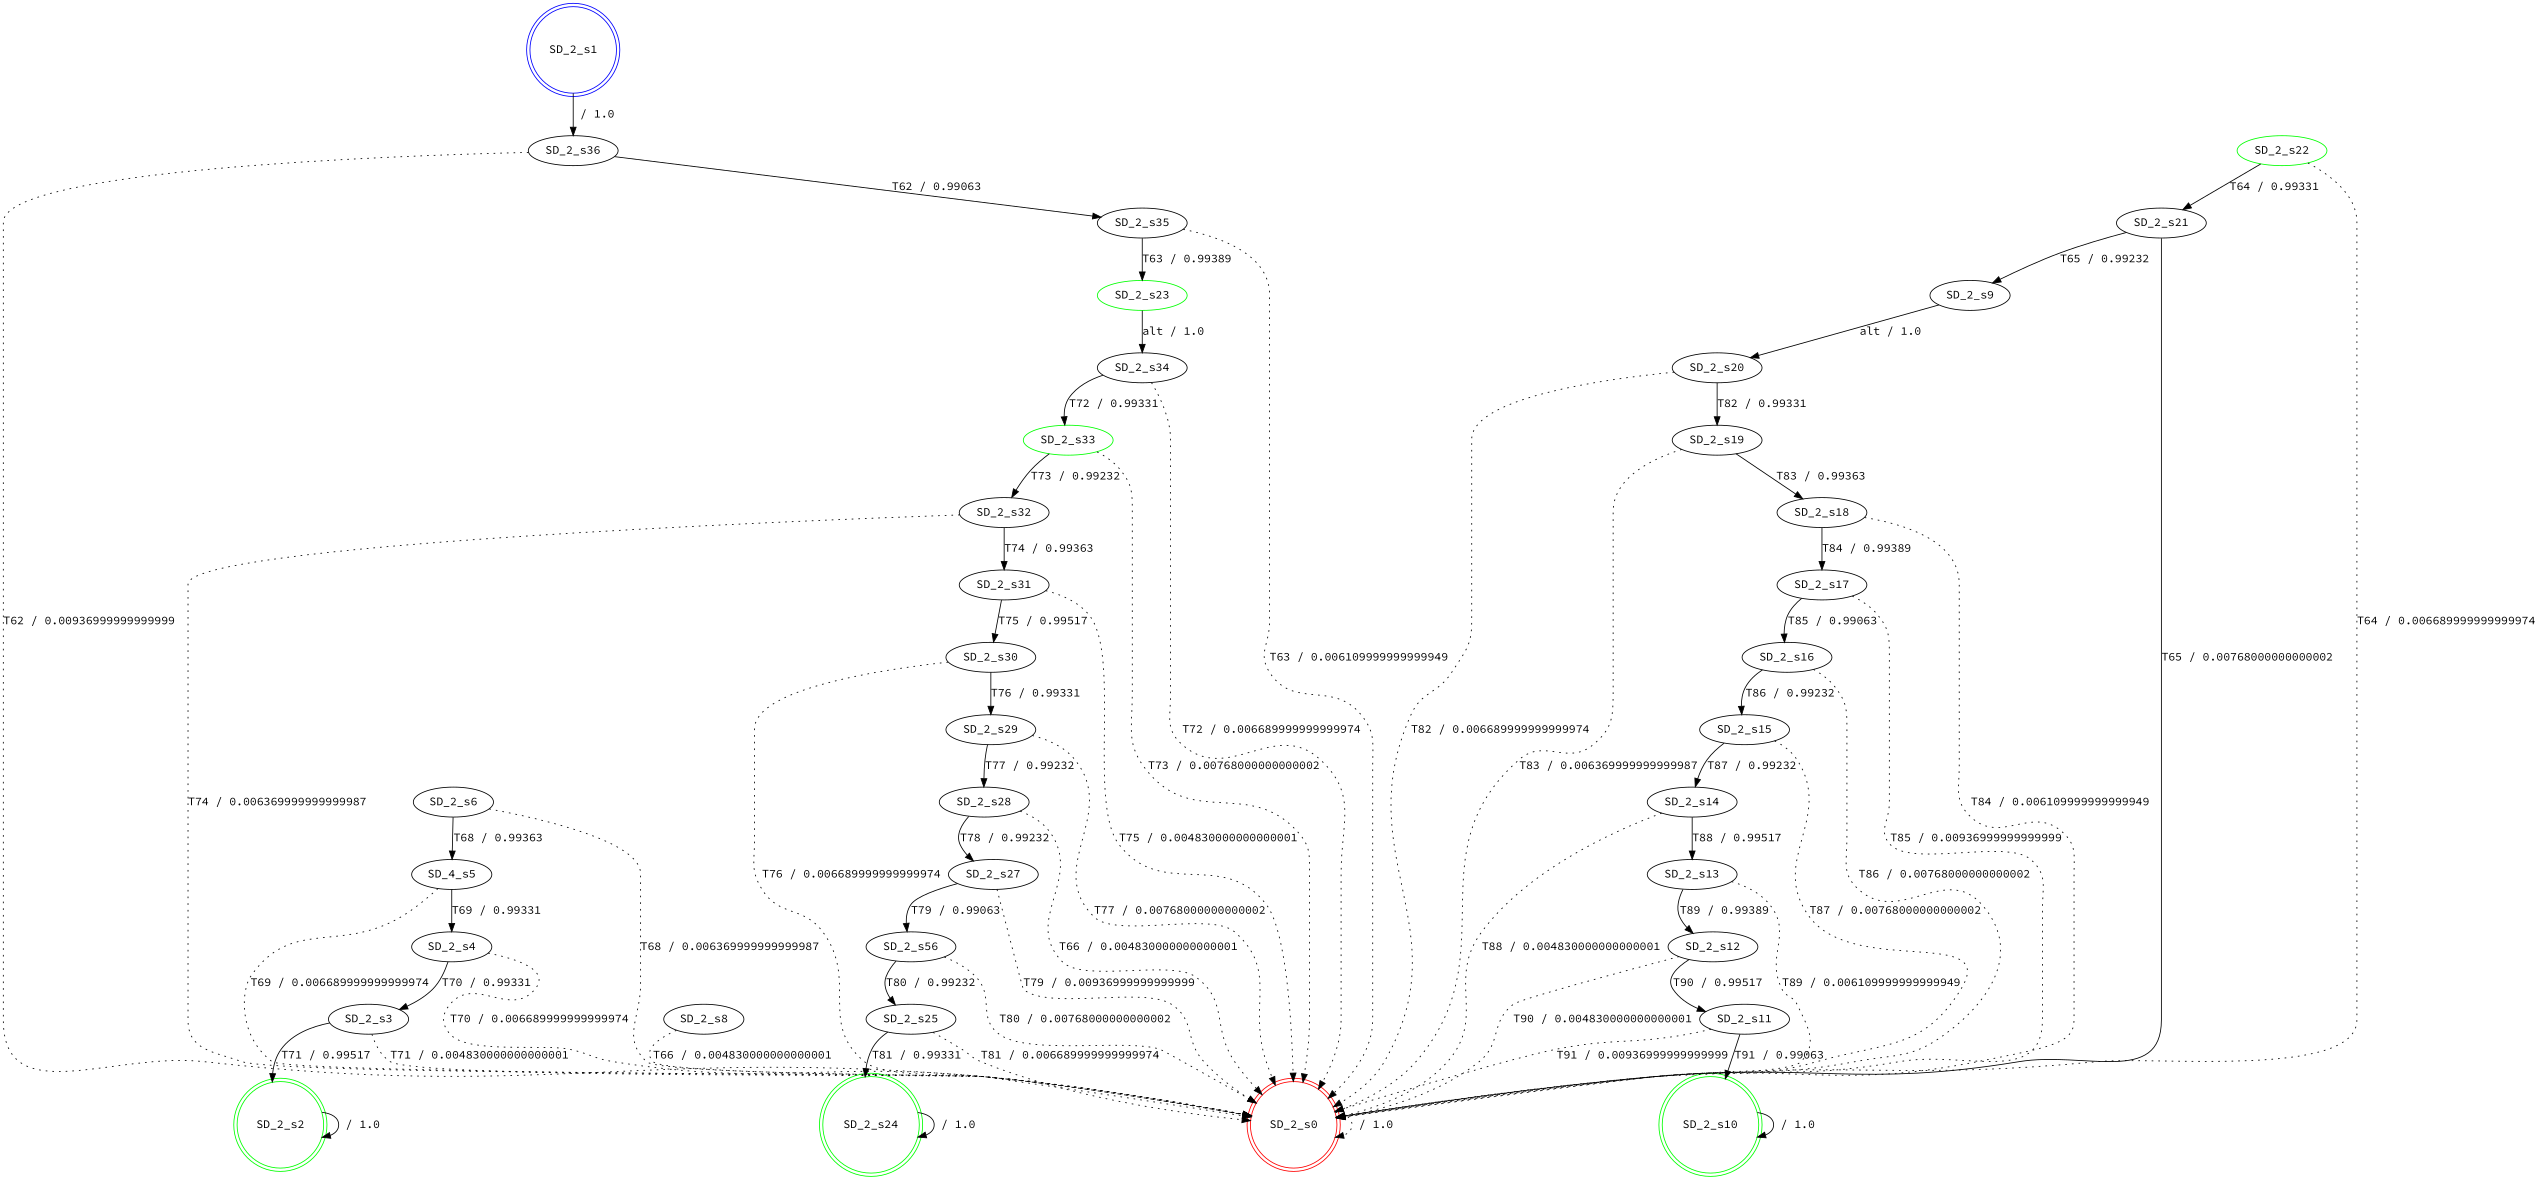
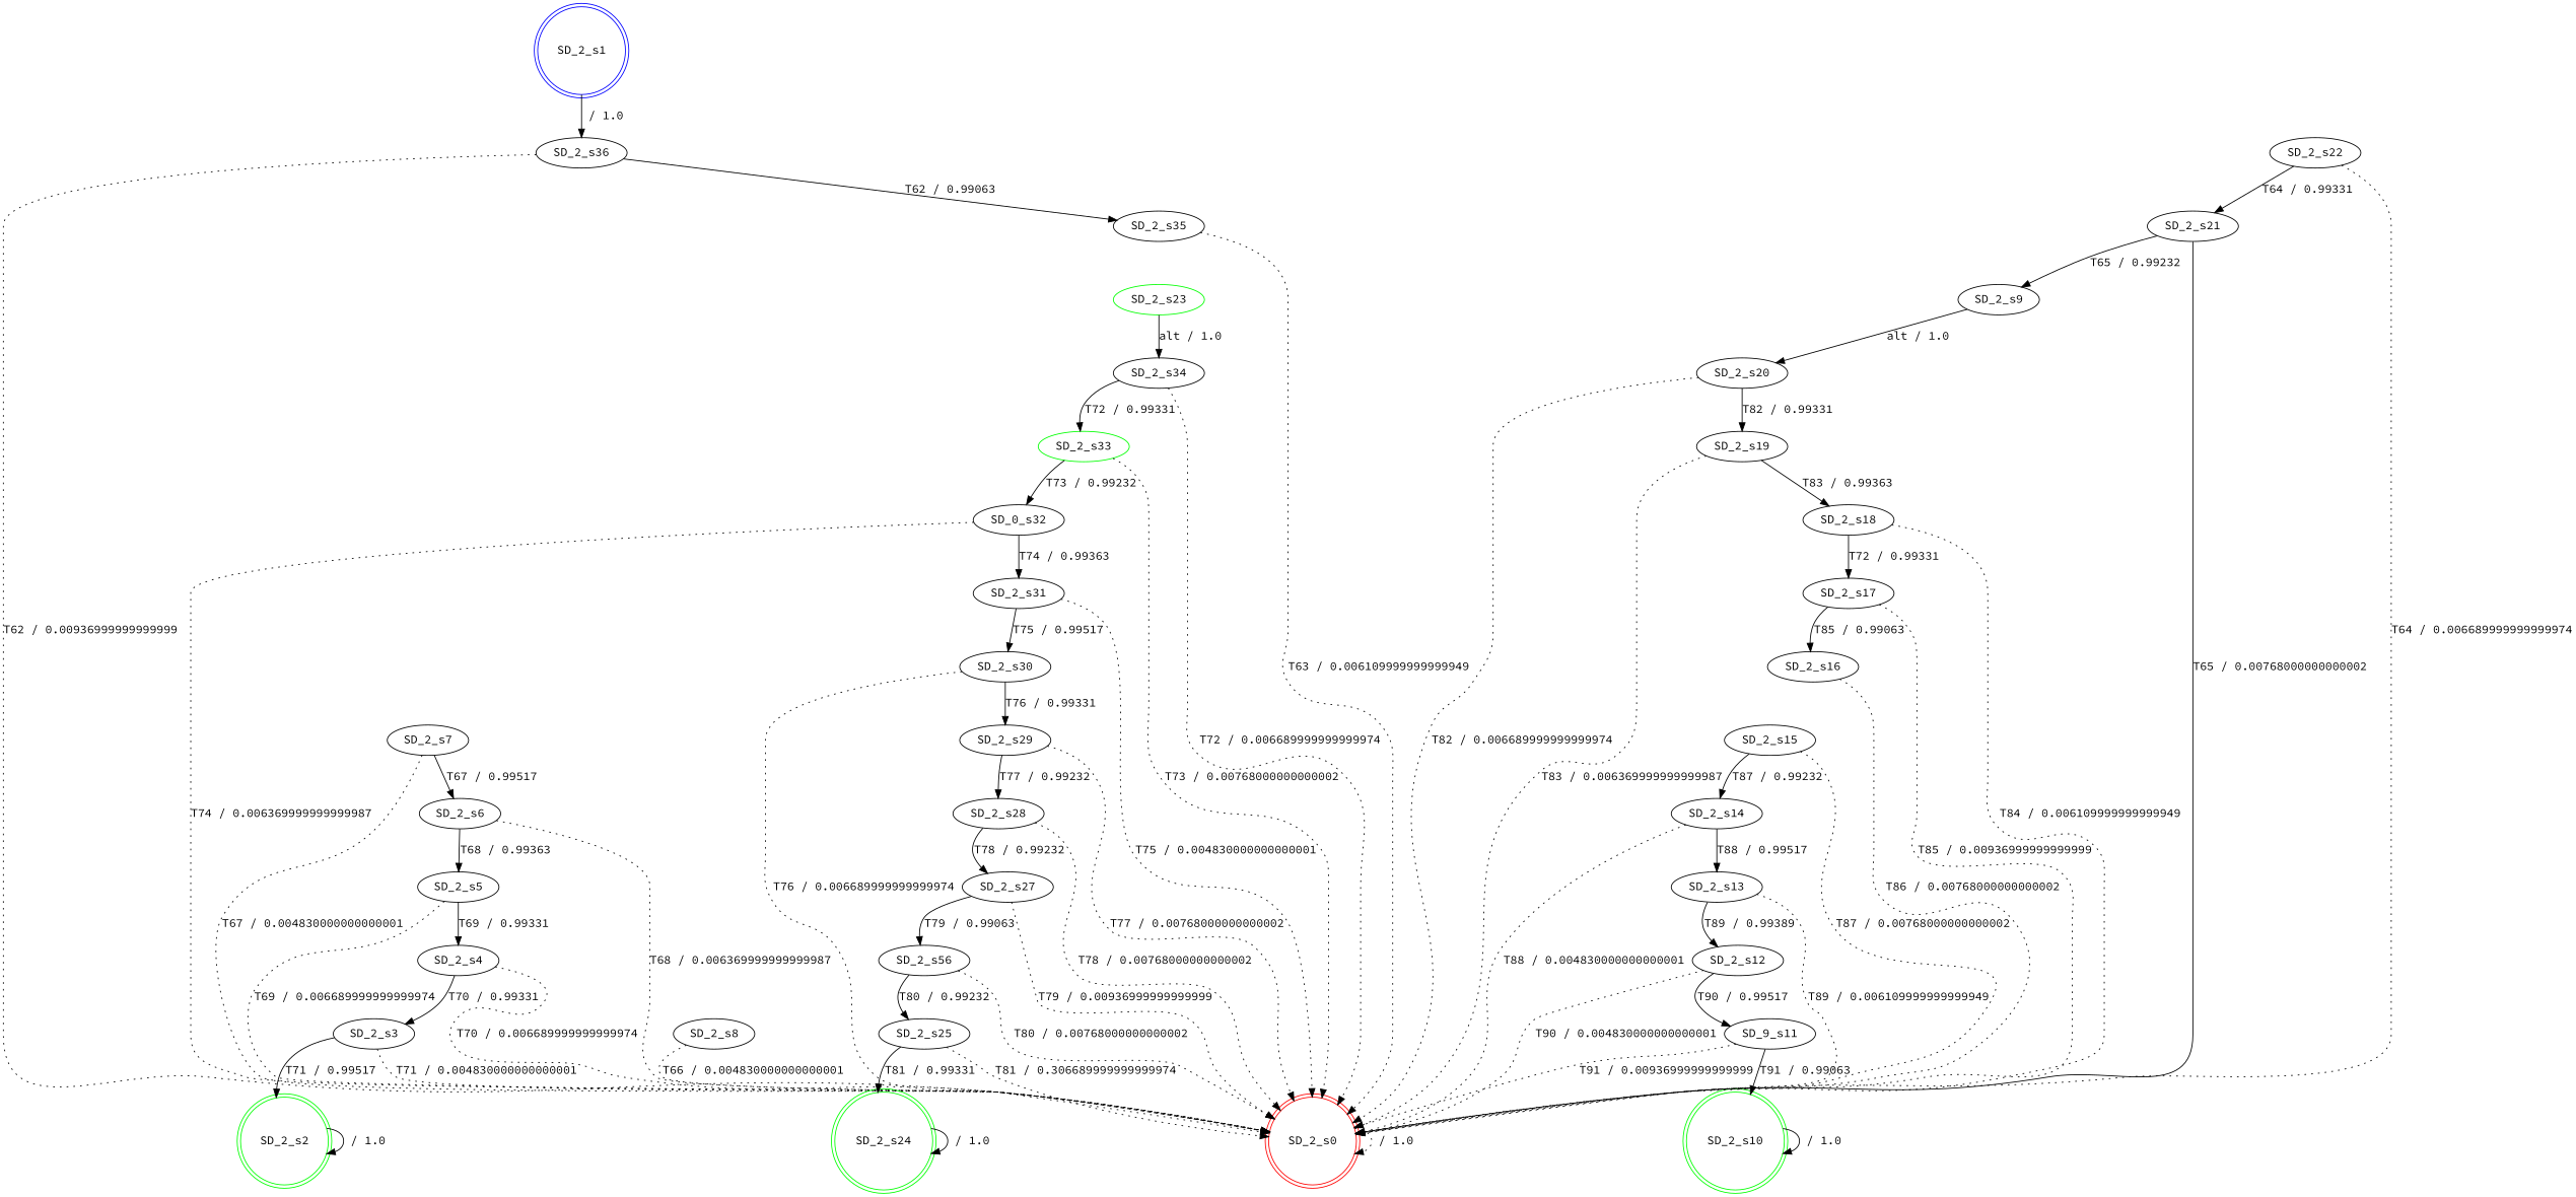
  digraph {
    fontname="Source Code Pro"
    node [fontname="Source Code Pro"]
    edge [fontname="Source Code Pro"]
    n1 [color=red label=SD_2_s0 shape=doublecircle]
    n2 [color=blue label=SD_2_s1 shape=doublecircle]
    n3 [label=SD_2_s36]
    n4 [label=SD_2_s35]
    n5 [color=green label=SD_2_s2 shape=doublecircle]
    n6 [label=SD_2_s3]
    n7 [label=SD_2_s4]
-   n8 [label=SD_4_s5]
+   n8 [label=SD_2_s5]
    n9 [label=SD_2_s6]
+   n10 [label=SD_2_s7]
    n11 [label=SD_2_s8]
    n12 [label=SD_2_s9]
    n13 [label=SD_2_s20]
    n14 [label=SD_2_s19]
    n15 [color=green label=SD_2_s10 shape=doublecircle]
-   n16 [label=SD_2_s11]
+   n16 [label=SD_9_s11]
    n17 [label=SD_2_s12]
    n18 [label=SD_2_s13]
    n19 [label=SD_2_s14]
    n20 [label=SD_2_s15]
    n21 [label=SD_2_s16]
    n22 [label=SD_2_s17]
    n23 [label=SD_2_s18]
    n24 [label=SD_2_s21]
-   n25 [label=SD_2_s22 color=green]
+   n25 [label=SD_2_s22]
    n26 [color=green label=SD_2_s23]
    n27 [label=SD_2_s34]
    n28 [color=green label=SD_2_s33]
    n29 [color=green label=SD_2_s24 shape=doublecircle]
    n30 [label=SD_2_s25]
    n31 [label=SD_2_s56]
    n32 [label=SD_2_s27]
    n33 [label=SD_2_s28]
    n34 [label=SD_2_s29]
    n35 [label=SD_2_s30]
    n36 [label=SD_2_s31]
-   n37 [label=SD_2_s32]
+   n37 [label=SD_0_s32]
    n1 -> n1 [label=" / 1.0" style=dotted]
    n2 -> n3 [label=" / 1.0"]
    n3 -> n1 [label="T62 / 0.00936999999999999" style=dotted]
    n3 -> n4 [label="T62 / 0.99063"]
    n4 -> n1 [label="T63 / 0.006109999999999949" style=dotted]
-   n4 -> n26 [label="T63 / 0.99389"]
    n5 -> n5 [label=" / 1.0"]
    n6 -> n1 [label="T71 / 0.004830000000000001" style=dotted]
    n6 -> n5 [label="T71 / 0.99517"]
    n7 -> n1 [label="T70 / 0.006689999999999974" style=dotted]
    n7 -> n6 [label="T70 / 0.99331"]
    n8 -> n1 [label="T69 / 0.006689999999999974" style=dotted]
    n8 -> n7 [label="T69 / 0.99331"]
    n9 -> n1 [label="T68 / 0.006369999999999987" style=dotted]
    n9 -> n8 [label="T68 / 0.99363"]
+   n10 -> n1 [label="T67 / 0.004830000000000001" style=dotted]
+   n10 -> n9 [label="T67 / 0.99517"]
    n11 -> n1 [label="T66 / 0.004830000000000001" style=dotted]
    n12 -> n13 [label="alt / 1.0"]
    n13 -> n1 [label="T82 / 0.006689999999999974" style=dotted]
    n13 -> n14 [label="T82 / 0.99331"]
    n14 -> n1 [label="T83 / 0.006369999999999987" style=dotted]
    n14 -> n23 [label="T83 / 0.99363"]
    n15 -> n15 [label=" / 1.0"]
    n16 -> n1 [label="T91 / 0.00936999999999999" style=dotted]
    n16 -> n15 [label="T91 / 0.99063"]
    n17 -> n1 [label="T90 / 0.004830000000000001" style=dotted]
    n17 -> n16 [label="T90 / 0.99517"]
    n18 -> n1 [label="T89 / 0.006109999999999949" style=dotted]
    n18 -> n17 [label="T89 / 0.99389"]
    n19 -> n1 [label="T88 / 0.004830000000000001" style=dotted]
    n19 -> n18 [label="T88 / 0.99517"]
    n20 -> n1 [label="T87 / 0.00768000000000002" style=dotted]
    n20 -> n19 [label="T87 / 0.99232"]
    n21 -> n1 [label="T86 / 0.00768000000000002" style=dotted]
-   n21 -> n20 [label="T86 / 0.99232"]
    n22 -> n1 [label="T85 / 0.00936999999999999" style=dotted]
    n22 -> n21 [label="T85 / 0.99063"]
    n23 -> n1 [label="T84 / 0.006109999999999949" style=dotted]
-   n23 -> n22 [label="T84 / 0.99389"]
+   n23 -> n22 [label="T72 / 0.99331"]
    n24 -> n1 [label="T65 / 0.00768000000000002" style=solid]
    n24 -> n12 [label="T65 / 0.99232"]
    n25 -> n1 [label="T64 / 0.006689999999999974" style=dotted]
    n25 -> n24 [label="T64 / 0.99331"]
    n26 -> n27 [label="alt / 1.0"]
    n27 -> n1 [label="T72 / 0.006689999999999974" style=dotted]
    n27 -> n28 [label="T72 / 0.99331"]
    n28 -> n1 [label="T73 / 0.00768000000000002" style=dotted]
    n28 -> n37 [label="T73 / 0.99232"]
    n29 -> n29 [label=" / 1.0"]
-   n30 -> n1 [label="T81 / 0.006689999999999974" style=dotted]
+   n30 -> n1 [label="T81 / 0.306689999999999974" style=dotted]
    n30 -> n29 [label="T81 / 0.99331"]
    n31 -> n1 [label="T80 / 0.00768000000000002" style=dotted]
    n31 -> n30 [label="T80 / 0.99232"]
    n32 -> n1 [label="T79 / 0.00936999999999999" style=dotted]
    n32 -> n31 [label="T79 / 0.99063"]
-   n33 -> n1 [label="T66 / 0.004830000000000001" style=dotted]
+   n33 -> n1 [label="T78 / 0.00768000000000002" style=dotted]
    n33 -> n32 [label="T78 / 0.99232"]
    n34 -> n1 [label="T77 / 0.00768000000000002" style=dotted]
    n34 -> n33 [label="T77 / 0.99232"]
    n35 -> n1 [label="T76 / 0.006689999999999974" style=dotted]
    n35 -> n34 [label="T76 / 0.99331"]
    n36 -> n1 [label="T75 / 0.004830000000000001" style=dotted]
    n36 -> n35 [label="T75 / 0.99517"]
    n37 -> n1 [label="T74 / 0.006369999999999987" style=dotted]
    n37 -> n36 [label="T74 / 0.99363"]
  }
